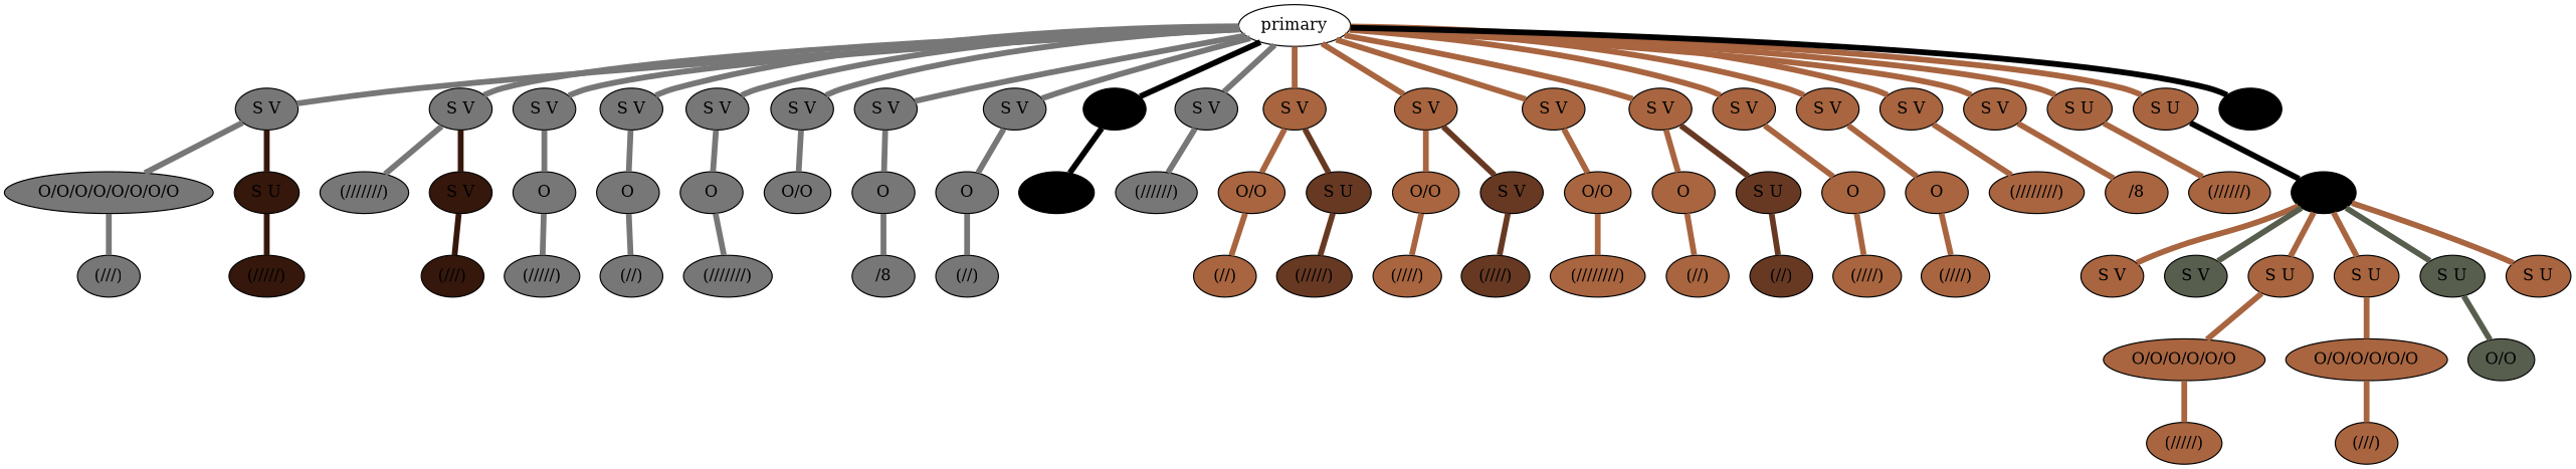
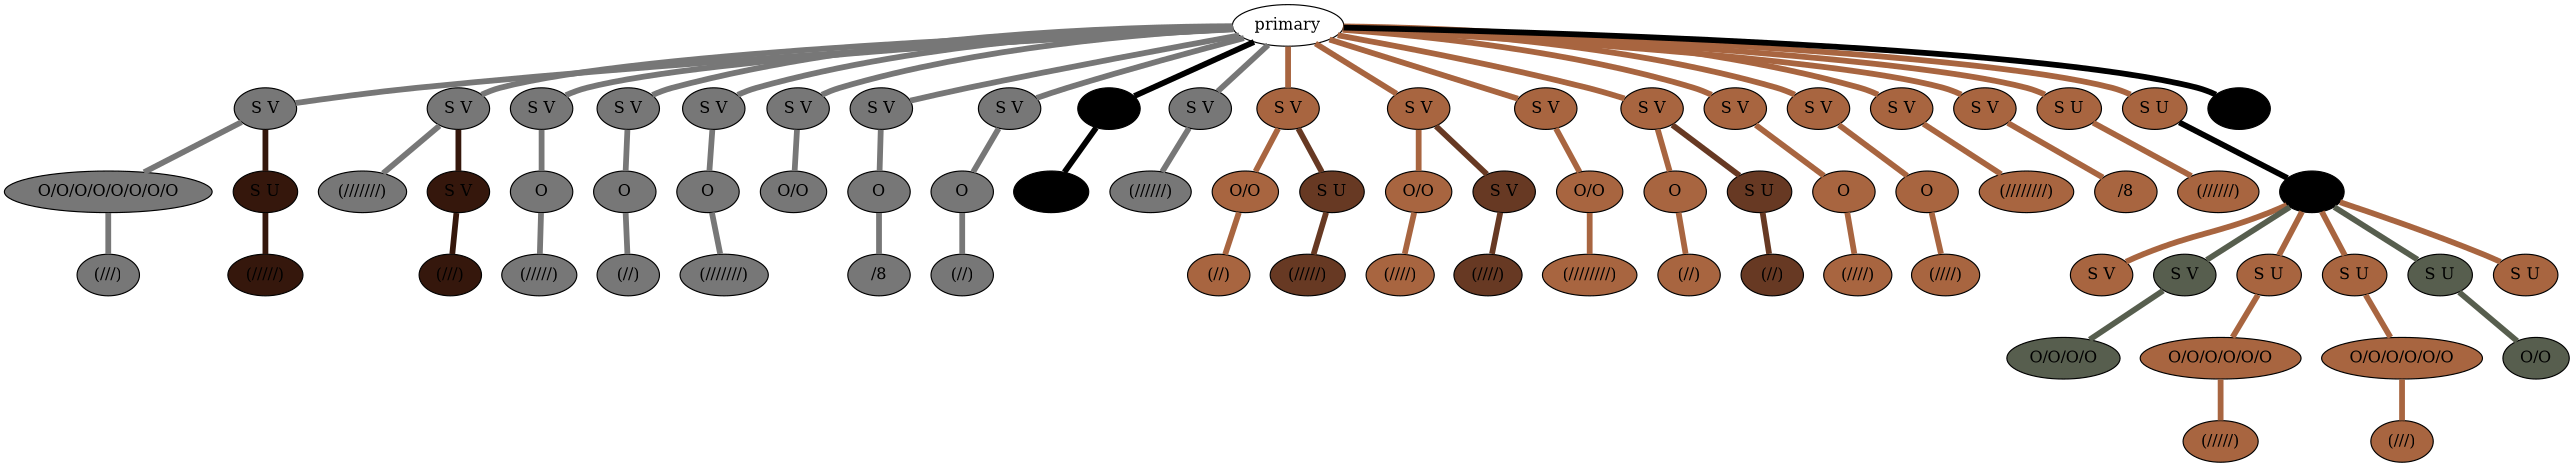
  graph {
    rankdir=TB
    node [fillcolor="#A86540" qtype=knot_node style=filled knot_spin=S]
    edge [color="#A86540" penwidth=5 qtype=knot_link]
    n1 [fillcolor="#777777" label="S V" pendant_attach=V pendant_colors="#777777" pendant_length=31 pendant_ply=S qtype=pendant_node knot_spin=""]
    n2 [fillcolor="#777777" knot_position=8.0 knot_type=S knot_value=8 label="O/O/O/O/O/O/O/O"]
    n3 [fillcolor="#35170C" label="S U" pendant_attach=U pendant_colors="#35170C" pendant_length=16 pendant_ply=S qtype=pendant_node knot_spin=""]
    primary [fillcolor="" qtype="" style="" knot_spin=""]
    n5 [fillcolor="#777777" label="S V" pendant_attach=V pendant_colors="#777777" pendant_length=31 pendant_ply=S qtype=pendant_node knot_spin=""]
    n6 [fillcolor="#777777" label="S V" pendant_attach=V pendant_colors="#777777" pendant_length=32 pendant_ply=S qtype=pendant_node knot_spin=""]
    n7 [fillcolor="#777777" label="S V" pendant_attach=V pendant_colors="#777777" pendant_length=31 pendant_ply=S qtype=pendant_node knot_spin=""]
    n8 [fillcolor="#777777" label="S V" pendant_attach=V pendant_colors="#777777" pendant_length=33 pendant_ply=S qtype=pendant_node knot_spin=""]
    n9 [fillcolor="#777777" label="S V" pendant_attach=V pendant_colors="#777777" pendant_length=31 pendant_ply=S qtype=pendant_node knot_spin=""]
    n10 [fillcolor="#777777" label="S V" pendant_attach=V pendant_colors="#777777" pendant_length=33 pendant_ply=S qtype=pendant_node knot_spin=""]
    n11 [fillcolor="#777777" label="S V" pendant_attach=V pendant_colors="#777777" pendant_length=34 pendant_ply=S qtype=pendant_node knot_spin=""]
    n12 [fillcolor="#000000" label="S V" pendant_attach=V pendant_colors="#000000" pendant_length=32 pendant_ply=S qtype=pendant_node knot_spin=""]
    n13 [fillcolor="#777777" label="S V" pendant_attach=V pendant_colors="#777777" pendant_length=30 pendant_ply=S qtype=pendant_node knot_spin=""]
    n14 [label="S V" pendant_attach=V pendant_colors="#A86540" pendant_length=29 pendant_ply=S qtype=pendant_node knot_spin=""]
    n15 [label="S V" pendant_attach=V pendant_colors="#A86540" pendant_length=26 pendant_ply=S qtype=pendant_node knot_spin=""]
    n16 [label="S V" pendant_attach=V pendant_colors="#A86540" pendant_length=27 pendant_ply=S qtype=pendant_node knot_spin=""]
    n17 [label="S V" pendant_attach=V pendant_colors="#A86540" pendant_length=34 pendant_ply=S qtype=pendant_node knot_spin=""]
    n18 [label="S V" pendant_attach=V pendant_colors="#A86540" pendant_length=26 pendant_ply=S qtype=pendant_node knot_spin=""]
    n19 [label="S V" pendant_attach=V pendant_colors="#A86540" pendant_length=28 pendant_ply=S qtype=pendant_node knot_spin=""]
    n20 [label="S V" pendant_attach=V pendant_colors="#A86540" pendant_length=26 pendant_ply=S qtype=pendant_node knot_spin=""]
    n21 [label="S V" pendant_attach=V pendant_colors="#A86540" pendant_length=30 pendant_ply=S qtype=pendant_node knot_spin=""]
    n22 [label="S U" pendant_attach=U pendant_colors="#A86540" pendant_length=26 pendant_ply=S qtype=pendant_node knot_spin=""]
    n23 [label="S U" pendant_attach=U pendant_colors="#A86540" pendant_length=8 pendant_ply=S qtype=pendant_node knot_spin=""]
    n24 [fillcolor="#000000" label=" " pendant_colors="#000000" qtype=pendant_node knot_spin=""]
    n25 [fillcolor="#777777" knot_position=17.0 knot_type=L knot_value=3 label="(///)"]
    n26 [fillcolor="#35170C" knot_position=5.5 knot_type=L knot_value=5 label="(/////)"]
    n27 [fillcolor="#777777" knot_position=17.0 knot_type=L knot_value=7 label="(///////)"]
    n28 [fillcolor="#35170C" label="S V" pendant_attach=V pendant_colors="#35170C" pendant_length=17 pendant_ply=S qtype=pendant_node knot_spin=""]
    n29 [fillcolor="#35170C" knot_position=6.5 knot_type=L knot_value=3 label="(///)"]
    n30 [fillcolor="#777777" knot_position=8.5 knot_spin=U knot_type=S knot_value=1 label=O]
    n31 [fillcolor="#777777" knot_position=17.5 knot_type=L knot_value=5 label="(/////)"]
    n32 [fillcolor="#777777" knot_position=9.0 knot_type=S knot_value=1 label=O]
    n33 [fillcolor="#777777" knot_position=17.0 knot_type=L knot_value=2 label="(//)"]
    n34 [fillcolor="#777777" knot_position=9.0 knot_type=S knot_value=1 label=O]
    n35 [fillcolor="#777777" knot_position=17.0 knot_type=L knot_value=7 label="(///////)"]
    n36 [fillcolor="#777777" knot_position=8.5 knot_type=S knot_value=2 label="O/O"]
    n37 [fillcolor="#777777" knot_position=9.0 knot_type=S knot_value=1 label=O]
    n38 [fillcolor="#777777" knot_position=17.0 knot_type=E knot_value=1 label="/8"]
    n39 [fillcolor="#777777" knot_position=8.5 knot_type=S knot_value=1 label=O]
    n40 [fillcolor="#777777" knot_position=17.5 knot_type=L knot_value=2 label="(//)"]
    n41 [fillcolor="#000000" knot_position=16.5 knot_type=L knot_value=5 label="(/////)"]
    n42 [fillcolor="#777777" knot_position=17.0 knot_type=L knot_value=6 label="(//////)"]
    n43 [knot_position=8.0 knot_type=S knot_value=2 label="O/O"]
    n44 [fillcolor="#673923" label="S U" pendant_attach=U pendant_colors="#673923" pendant_length=20 pendant_ply=S qtype=pendant_node knot_spin=""]
    n45 [knot_position=17.5 knot_type=L knot_value=2 label="(//)"]
    n46 [fillcolor="#673923" knot_position=7.0 knot_type=L knot_value=5 label="(/////)"]
    n47 [knot_position=8.0 knot_type=S knot_value=2 label="O/O"]
    n48 [fillcolor="#673923" label="S V" pendant_attach=V pendant_colors="#673923" pendant_length=20 pendant_ply=S qtype=pendant_node knot_spin=""]
    n49 [knot_position=16.5 knot_type=L knot_value=4 label="(////)"]
    n50 [fillcolor="#673923" knot_position=7.0 knot_type=L knot_value=4 label="(////)"]
    n51 [knot_position=7.5 knot_type=S knot_value=2 label="O/O"]
    n52 [knot_position=17.0 knot_type=L knot_value=8 label="(////////)"]
    n53 [knot_position=8.5 knot_type=S knot_value=1 label=O]
    n54 [fillcolor="#673923" label="S U" pendant_attach=U pendant_colors="#673923" pendant_length=23 pendant_ply=S qtype=pendant_node knot_spin=""]
    n55 [knot_position=17.5 knot_type=L knot_value=2 label="(//)"]
    n56 [fillcolor="#673923" knot_position=7.0 knot_type=L knot_value=2 label="(//)"]
    n57 [knot_position=8.0 knot_type=S knot_value=1 label=O]
    n58 [knot_position=16.5 knot_type=L knot_value=4 label="(////)"]
    n59 [knot_position=8.5 knot_type=S knot_value=1 label=O]
    n60 [knot_position=18.0 knot_type=L knot_value=4 label="(////)"]
    n61 [knot_position=17.0 knot_type=L knot_value=8 label="(////////)"]
    n62 [knot_position=17.0 knot_type=E knot_value=1 label="/8"]
    n63 [knot_position=16.0 knot_type=L knot_value=6 label="(//////)"]
    n64 [fillcolor="#000000" label="S U" pendant_attach=U pendant_colors="#000000" pendant_length=20 pendant_ply=S qtype=pendant_node knot_spin=""]
    n65 [label="S V" pendant_attach=V pendant_colors="#A86540" pendant_length=20 pendant_ply=S qtype=pendant_node knot_spin=""]
    n66 [fillcolor="#575E4E" label="S V" pendant_attach=V pendant_colors="#575E4E,#673923" pendant_length=13 pendant_ply=S qtype=pendant_node knot_spin=""]
    n67 [label="S U" pendant_attach=U pendant_colors="#A86540" pendant_length=9 pendant_ply=S qtype=pendant_node knot_spin=""]
    n68 [label="S U" pendant_attach=U pendant_colors="#A86540" pendant_length=10 pendant_ply=S qtype=pendant_node knot_spin=""]
    n69 [fillcolor="#575E4E" label="S U" pendant_attach=U pendant_colors="#575E4E,#673923" pendant_length=14 pendant_ply=S qtype=pendant_node knot_spin=""]
    n70 [label="S U" pendant_attach=U pendant_colors="#A86540" pendant_length=20 pendant_ply=S qtype=pendant_node knot_spin=""]
+   n71 [fillcolor="#575E4E" knot_position=1.0 knot_type=S knot_value=4 label="O/O/O/O"]
    n72 [knot_position=1.0 knot_type=S knot_value=6 label="O/O/O/O/O/O"]
    n73 [knot_position=4.5 knot_type=L knot_value=5 label="(/////)"]
    n74 [knot_position=1.0 knot_type=S knot_value=6 label="O/O/O/O/O/O"]
    n75 [knot_position=4.0 knot_type=L knot_value=3 label="(///)"]
    n76 [fillcolor="#575E4E" knot_position=9.5 knot_type=S knot_value=2 label="O/O"]
    n1 -- n2 [color="#777777"]
    n1 -- n3 [color="#35170C" qtype=pendant_link]
    n2 -- n25 [color="#777777"]
    n3 -- n26 [color="#35170C"]
    primary -- n1 [color="#777777" qtype=pendant_link]
    primary -- n5 [color="#777777" qtype=pendant_link]
    primary -- n6 [color="#777777" qtype=pendant_link]
    primary -- n7 [color="#777777" qtype=pendant_link]
    primary -- n8 [color="#777777" qtype=pendant_link]
    primary -- n9 [color="#777777" qtype=pendant_link]
    primary -- n10 [color="#777777" qtype=pendant_link]
    primary -- n11 [color="#777777" qtype=pendant_link]
    primary -- n12 [color="#000000" qtype=pendant_link]
    primary -- n13 [color="#777777" qtype=pendant_link]
    primary -- n14 [qtype=pendant_link]
    primary -- n15 [qtype=pendant_link]
    primary -- n16 [qtype=pendant_link]
    primary -- n17 [qtype=pendant_link]
    primary -- n18 [qtype=pendant_link]
    primary -- n19 [qtype=pendant_link]
    primary -- n20 [qtype=pendant_link]
    primary -- n21 [qtype=pendant_link]
    primary -- n22 [qtype=pendant_link]
    primary -- n23 [qtype=pendant_link]
    primary -- n24 [color="#000000" qtype=pendant_link]
    n5 -- n27 [color="#777777"]
    n5 -- n28 [color="#35170C" qtype=pendant_link]
    n6 -- n30 [color="#777777"]
    n7 -- n32 [color="#777777"]
    n8 -- n34 [color="#777777"]
    n9 -- n36 [color="#777777"]
    n10 -- n37 [color="#777777"]
    n11 -- n39 [color="#777777"]
    n12 -- n41 [color="#000000"]
    n13 -- n42 [color="#777777"]
    n14 -- n43
    n14 -- n44 [color="#673923" qtype=pendant_link]
    n15 -- n47
    n15 -- n48 [color="#673923" qtype=pendant_link]
    n16 -- n51
    n17 -- n53
    n17 -- n54 [color="#673923" qtype=pendant_link]
    n18 -- n57
    n19 -- n59
    n20 -- n61
    n21 -- n62
    n22 -- n63
    n23 -- n64 [color="#000000" qtype=pendant_link]
    n28 -- n29 [color="#35170C"]
    n30 -- n31 [color="#777777"]
    n32 -- n33 [color="#777777"]
    n34 -- n35 [color="#777777"]
    n37 -- n38 [color="#777777"]
    n39 -- n40 [color="#777777"]
    n43 -- n45
    n44 -- n46 [color="#673923"]
    n47 -- n49
    n48 -- n50 [color="#673923"]
    n51 -- n52
    n53 -- n55
    n54 -- n56 [color="#673923"]
    n57 -- n58
    n59 -- n60
    n64 -- n65 [qtype=pendant_link]
    n64 -- n66 [color="#575E4E" qtype=pendant_link]
    n64 -- n67 [qtype=pendant_link]
    n64 -- n68 [qtype=pendant_link]
    n64 -- n69 [color="#575E4E" qtype=pendant_link]
    n64 -- n70 [qtype=pendant_link]
+   n66 -- n71 [color="#575E4E"]
    n67 -- n72
    n68 -- n74
    n69 -- n76 [color="#575E4E"]
    n72 -- n73
    n74 -- n75
  }
